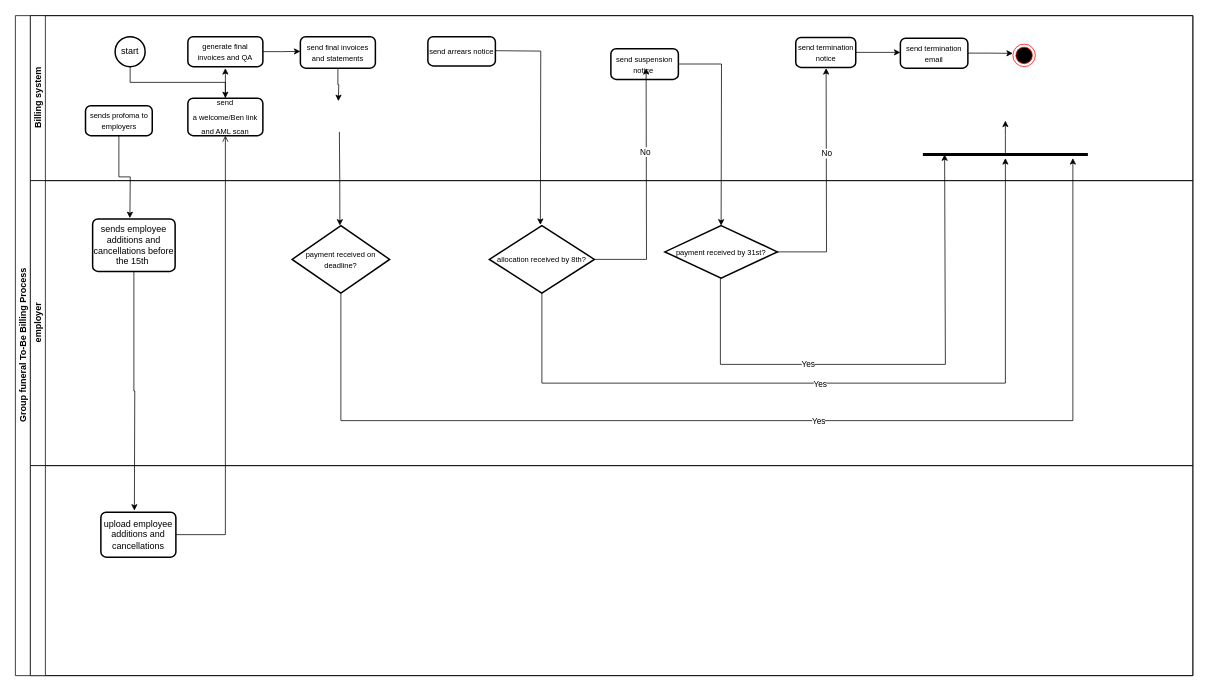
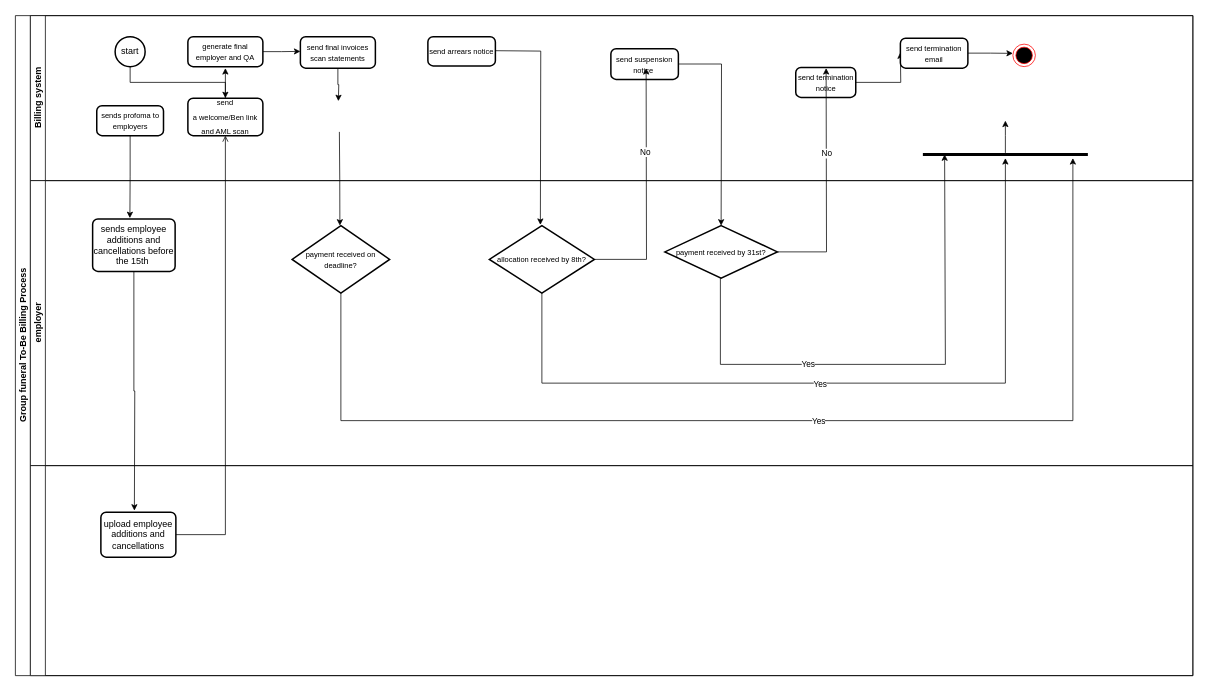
  <mxCell id="0" />
  <mxCell id="1" parent="0" />
  <mxCell id="2" value="Group funeral To-Be Billing Process" style="swimlane;html=1;childLayout=stackLayout;resizeParent=1;resizeParentMax=0;horizontal=0;startSize=20;horizontalStack=0;" parent="1" vertex="1"><mxGeometry x="20" y="20" width="1570" height="880" as="geometry" /></mxCell>
  <mxCell id="3" value="Billing system" style="swimlane;html=1;startSize=20;horizontal=0;" parent="2" vertex="1"><mxGeometry x="20" width="1550" height="220" as="geometry" /></mxCell>
  <mxCell id="4" style="edgeStyle=orthogonalEdgeStyle;rounded=0;orthogonalLoop=1;jettySize=auto;html=1;exitX=0.5;exitY=1;exitDx=0;exitDy=0;" edge="1" parent="3" source="5"><mxGeometry relative="1" as="geometry"><mxPoint x="132.667" y="270" as="targetPoint" /></mxGeometry></mxCell>
- <mxCell id="5" value="&lt;span style=&quot;font-family: Aptos, sans-serif;&quot; lang=&quot;EN-US&quot;&gt;&lt;font style=&quot;font-size: 10px;&quot;&gt;sends profoma to employers&lt;/font&gt;&lt;/span&gt;" style="rounded=1;whiteSpace=wrap;html=1;absoluteArcSize=1;arcSize=14;strokeWidth=2;" parent="3" vertex="1"><mxGeometry x="73.5" y="120" width="89" height="40" as="geometry" /></mxCell>
+ <mxCell id="5" value="&lt;span style=&quot;font-family: Aptos, sans-serif;&quot; lang=&quot;EN-US&quot;&gt;&lt;font style=&quot;font-size: 10px;&quot;&gt;sends profoma to employers&lt;/font&gt;&lt;/span&gt;" style="rounded=1;whiteSpace=wrap;html=1;absoluteArcSize=1;arcSize=14;strokeWidth=2;" parent="3" vertex="1"><mxGeometry x="88.5" y="120" width="89" height="40" as="geometry" /></mxCell>
  <mxCell id="6" style="edgeStyle=orthogonalEdgeStyle;rounded=0;orthogonalLoop=1;jettySize=auto;html=1;exitX=0.5;exitY=1;exitDx=0;exitDy=0;exitPerimeter=0;" edge="1" parent="3" source="7" target="13"><mxGeometry relative="1" as="geometry" /></mxCell>
  <mxCell id="7" value="start" style="strokeWidth=2;html=1;shape=mxgraph.flowchart.start_2;whiteSpace=wrap;" parent="3" vertex="1"><mxGeometry x="113" y="28" width="40" height="40" as="geometry" /></mxCell>
  <mxCell id="8" style="edgeStyle=orthogonalEdgeStyle;rounded=0;orthogonalLoop=1;jettySize=auto;html=1;exitX=1;exitY=0.5;exitDx=0;exitDy=0;" edge="1" parent="3" source="9"><mxGeometry relative="1" as="geometry"><mxPoint x="360" y="47.667" as="targetPoint" /></mxGeometry></mxCell>
- <mxCell id="9" value="&lt;font style=&quot;font-size: 10px;&quot;&gt;generate final invoices and QA&lt;/font&gt;" style="rounded=1;whiteSpace=wrap;html=1;absoluteArcSize=1;arcSize=14;strokeWidth=2;" parent="3" vertex="1"><mxGeometry x="210" y="28" width="100" height="40" as="geometry" /></mxCell>
+ <mxCell id="9" value="&lt;font style=&quot;font-size: 10px;&quot;&gt;generate final employer and QA&lt;/font&gt;" style="rounded=1;whiteSpace=wrap;html=1;absoluteArcSize=1;arcSize=14;strokeWidth=2;" parent="3" vertex="1"><mxGeometry x="210" y="28" width="100" height="40" as="geometry" /></mxCell>
  <mxCell id="10" style="edgeStyle=orthogonalEdgeStyle;rounded=0;orthogonalLoop=1;jettySize=auto;html=1;" edge="1" parent="3" source="11"><mxGeometry relative="1" as="geometry"><mxPoint x="410.667" y="114" as="targetPoint" /><mxPoint x="410" y="74" as="sourcePoint" /></mxGeometry></mxCell>
- <mxCell id="11" value="&lt;font style=&quot;font-size: 10px;&quot;&gt;send final invoices and statements&lt;/font&gt;" style="rounded=1;whiteSpace=wrap;html=1;absoluteArcSize=1;arcSize=14;strokeWidth=2;" parent="3" vertex="1"><mxGeometry x="360" y="28" width="100" height="42" as="geometry" /></mxCell>
+ <mxCell id="11" value="&lt;font style=&quot;font-size: 10px;&quot;&gt;send final invoices scan statements&lt;/font&gt;" style="rounded=1;whiteSpace=wrap;html=1;absoluteArcSize=1;arcSize=14;strokeWidth=2;" parent="3" vertex="1"><mxGeometry x="360" y="28" width="100" height="42" as="geometry" /></mxCell>
  <mxCell id="12" style="edgeStyle=orthogonalEdgeStyle;rounded=0;orthogonalLoop=1;jettySize=auto;html=1;exitX=0.5;exitY=0;exitDx=0;exitDy=0;" edge="1" parent="3" source="13"><mxGeometry relative="1" as="geometry"><mxPoint x="260" y="70" as="targetPoint" /></mxGeometry></mxCell>
  <mxCell id="13" value="&lt;span style=&quot;line-height: 150%; font-family: Aptos, sans-serif;&quot; lang=&quot;EN-US&quot;&gt;&lt;font style=&quot;font-size: 10px;&quot;&gt;send&lt;br/&gt;a welcome/Ben link and AML scan&lt;/font&gt;&lt;/span&gt;" style="rounded=1;whiteSpace=wrap;html=1;absoluteArcSize=1;arcSize=14;strokeWidth=2;" vertex="1" parent="3"><mxGeometry x="210" y="110" width="100" height="50" as="geometry" /></mxCell>
  <mxCell id="14" style="edgeStyle=orthogonalEdgeStyle;rounded=0;orthogonalLoop=1;jettySize=auto;html=1;exitX=0.5;exitY=1;exitDx=0;exitDy=0;" edge="1" parent="3"><mxGeometry relative="1" as="geometry"><mxPoint x="412.667" y="280" as="targetPoint" /><mxPoint x="412" y="155" as="sourcePoint" /></mxGeometry></mxCell>
  <mxCell id="15" style="edgeStyle=orthogonalEdgeStyle;rounded=0;orthogonalLoop=1;jettySize=auto;html=1;exitX=1;exitY=0.25;exitDx=0;exitDy=0;" edge="1" parent="3"><mxGeometry relative="1" as="geometry"><mxPoint x="680" y="279" as="targetPoint" /><mxPoint x="620" y="46.75" as="sourcePoint" /></mxGeometry></mxCell>
  <mxCell id="16" value="&lt;font style=&quot;font-size: 10px;&quot;&gt;send arrears notice&lt;/font&gt;" style="rounded=1;whiteSpace=wrap;html=1;absoluteArcSize=1;arcSize=14;strokeWidth=2;" parent="3" vertex="1"><mxGeometry x="530" y="28" width="90" height="39" as="geometry" /></mxCell>
  <mxCell id="17" style="edgeStyle=orthogonalEdgeStyle;rounded=0;orthogonalLoop=1;jettySize=auto;html=1;exitX=1;exitY=0.5;exitDx=0;exitDy=0;" edge="1" parent="3" source="18"><mxGeometry relative="1" as="geometry"><mxPoint x="921" y="280" as="targetPoint" /></mxGeometry></mxCell>
  <mxCell id="18" value="&lt;font style=&quot;font-size: 10px;&quot;&gt;send suspension notice&amp;nbsp;&lt;/font&gt;" style="rounded=1;whiteSpace=wrap;html=1;absoluteArcSize=1;arcSize=14;strokeWidth=2;" parent="3" vertex="1"><mxGeometry x="774" y="44" width="90" height="41" as="geometry" /></mxCell>
  <mxCell id="19" style="edgeStyle=orthogonalEdgeStyle;rounded=0;orthogonalLoop=1;jettySize=auto;html=1;exitX=1;exitY=0.5;exitDx=0;exitDy=0;" edge="1" parent="3" source="20"><mxGeometry relative="1" as="geometry"><mxPoint x="1160" y="49" as="targetPoint" /></mxGeometry></mxCell>
- <mxCell id="20" value="&lt;font style=&quot;font-size: 10px;&quot;&gt;send termination notice&lt;/font&gt;" style="rounded=1;whiteSpace=wrap;html=1;absoluteArcSize=1;arcSize=14;strokeWidth=2;" parent="3" vertex="1"><mxGeometry x="1020.5" y="29" width="80" height="40" as="geometry" /></mxCell>
+ <mxCell id="20" value="&lt;font style=&quot;font-size: 10px;&quot;&gt;send termination notice&lt;/font&gt;" style="rounded=1;whiteSpace=wrap;html=1;absoluteArcSize=1;arcSize=14;strokeWidth=2;" parent="3" vertex="1"><mxGeometry x="1020.5" y="69" width="80" height="40" as="geometry" /></mxCell>
  <mxCell id="21" style="edgeStyle=orthogonalEdgeStyle;rounded=0;orthogonalLoop=1;jettySize=auto;html=1;" edge="1" parent="3" source="22"><mxGeometry relative="1" as="geometry"><mxPoint x="1300" y="140" as="targetPoint" /></mxGeometry></mxCell>
  <mxCell id="22" value="" style="line;strokeWidth=4;html=1;perimeter=backbonePerimeter;points=[];outlineConnect=0;" vertex="1" parent="3"><mxGeometry x="1190" y="180" width="220" height="10" as="geometry" /></mxCell>
  <mxCell id="23" style="edgeStyle=orthogonalEdgeStyle;rounded=0;orthogonalLoop=1;jettySize=auto;html=1;exitX=1;exitY=0.5;exitDx=0;exitDy=0;" edge="1" parent="3" source="24"><mxGeometry relative="1" as="geometry"><mxPoint x="1310" y="50.333" as="targetPoint" /></mxGeometry></mxCell>
  <mxCell id="24" value="&lt;font style=&quot;font-size: 10px;&quot;&gt;send termination email&lt;/font&gt;" style="rounded=1;whiteSpace=wrap;html=1;absoluteArcSize=1;arcSize=14;strokeWidth=2;" parent="3" vertex="1"><mxGeometry x="1160" y="30" width="90" height="40" as="geometry" /></mxCell>
  <mxCell id="25" value="" style="ellipse;html=1;shape=endState;fillColor=#000000;strokeColor=#ff0000;" vertex="1" parent="3"><mxGeometry x="1310" y="38" width="30" height="30" as="geometry" /></mxCell>
  <mxCell id="26" value="employer" style="swimlane;html=1;startSize=20;horizontal=0;" parent="2" vertex="1"><mxGeometry x="20" y="220" width="1550" height="380" as="geometry" /></mxCell>
  <mxCell id="27" style="edgeStyle=orthogonalEdgeStyle;rounded=0;orthogonalLoop=1;jettySize=auto;html=1;exitX=0.5;exitY=1;exitDx=0;exitDy=0;" edge="1" parent="26" source="28"><mxGeometry relative="1" as="geometry"><mxPoint x="138.667" y="440" as="targetPoint" /></mxGeometry></mxCell>
  <mxCell id="28" value="sends employee&lt;br&gt;additions and &lt;br&gt;cancellations before &lt;br&gt;the 15th&amp;nbsp;" style="rounded=1;whiteSpace=wrap;html=1;absoluteArcSize=1;arcSize=14;strokeWidth=2;" vertex="1" parent="26"><mxGeometry x="83" y="51" width="110" height="70" as="geometry" /></mxCell>
  <mxCell id="29" style="edgeStyle=orthogonalEdgeStyle;rounded=0;orthogonalLoop=1;jettySize=auto;html=1;exitX=0.5;exitY=1;exitDx=0;exitDy=0;exitPerimeter=0;" edge="1" parent="26" source="31"><mxGeometry relative="1" as="geometry"><mxPoint x="1390" y="-30" as="targetPoint" /><mxPoint x="414" y="190" as="sourcePoint" /><Array as="points"><mxPoint x="414" y="320" /><mxPoint x="1390" y="320" /></Array></mxGeometry></mxCell>
  <mxCell id="30" value="Yes" style="edgeLabel;html=1;align=center;verticalAlign=middle;resizable=0;points=[];" vertex="1" connectable="0" parent="29"><mxGeometry x="0.078" relative="1" as="geometry"><mxPoint as="offset" /></mxGeometry></mxCell>
  <mxCell id="31" value="&lt;font style=&quot;font-size: 10px;&quot;&gt;payment received on deadline?&lt;/font&gt;" style="strokeWidth=2;html=1;shape=mxgraph.flowchart.decision;whiteSpace=wrap;" parent="26" vertex="1"><mxGeometry x="349" y="60" width="130" height="90" as="geometry" /></mxCell>
  <mxCell id="32" style="edgeStyle=orthogonalEdgeStyle;rounded=0;orthogonalLoop=1;jettySize=auto;html=1;exitX=1;exitY=0.5;exitDx=0;exitDy=0;exitPerimeter=0;" edge="1" parent="26" source="36"><mxGeometry relative="1" as="geometry"><mxPoint x="821" y="-150" as="targetPoint" /><mxPoint x="713" y="105" as="sourcePoint" /></mxGeometry></mxCell>
  <mxCell id="33" value="No" style="edgeLabel;html=1;align=center;verticalAlign=middle;resizable=0;points=[];" vertex="1" connectable="0" parent="32"><mxGeometry x="0.315" y="2" relative="1" as="geometry"><mxPoint as="offset" /></mxGeometry></mxCell>
  <mxCell id="34" style="edgeStyle=orthogonalEdgeStyle;rounded=0;orthogonalLoop=1;jettySize=auto;html=1;exitX=0.5;exitY=1;exitDx=0;exitDy=0;exitPerimeter=0;" edge="1" parent="26" source="36"><mxGeometry relative="1" as="geometry"><mxPoint x="1300" y="-30" as="targetPoint" /><mxPoint x="682" y="220" as="sourcePoint" /><Array as="points"><mxPoint x="682" y="270" /><mxPoint x="1300" y="270" /></Array></mxGeometry></mxCell>
  <mxCell id="35" value="Yes" style="edgeLabel;html=1;align=center;verticalAlign=middle;resizable=0;points=[];" vertex="1" connectable="0" parent="34"><mxGeometry x="-0.055" y="-1" relative="1" as="geometry"><mxPoint as="offset" /></mxGeometry></mxCell>
  <mxCell id="36" value="&lt;font style=&quot;font-size: 10px;&quot;&gt;allocation received by 8th?&lt;/font&gt;" style="strokeWidth=2;html=1;shape=mxgraph.flowchart.decision;whiteSpace=wrap;" parent="26" vertex="1"><mxGeometry x="612" y="60" width="140" height="90" as="geometry" /></mxCell>
  <mxCell id="37" style="edgeStyle=orthogonalEdgeStyle;rounded=0;orthogonalLoop=1;jettySize=auto;html=1;exitX=1;exitY=0.5;exitDx=0;exitDy=0;exitPerimeter=0;" edge="1" parent="26" source="41"><mxGeometry relative="1" as="geometry"><mxPoint x="1061" y="-150" as="targetPoint" /></mxGeometry></mxCell>
  <mxCell id="38" value="No" style="edgeLabel;html=1;align=center;verticalAlign=middle;resizable=0;points=[];" vertex="1" connectable="0" parent="37"><mxGeometry x="0.272" relative="1" as="geometry"><mxPoint as="offset" /></mxGeometry></mxCell>
  <mxCell id="39" style="edgeStyle=orthogonalEdgeStyle;rounded=0;orthogonalLoop=1;jettySize=auto;html=1;exitX=0.5;exitY=1;exitDx=0;exitDy=0;exitPerimeter=0;" edge="1" parent="26" source="41"><mxGeometry relative="1" as="geometry"><mxPoint x="1219" y="-35.03" as="targetPoint" /><mxPoint x="920" y="174.97" as="sourcePoint" /><Array as="points"><mxPoint x="920" y="245" /><mxPoint x="1220" y="245" /><mxPoint x="1220" y="-35" /></Array></mxGeometry></mxCell>
  <mxCell id="40" value="Yes" style="edgeLabel;html=1;align=center;verticalAlign=middle;resizable=0;points=[];" vertex="1" connectable="0" parent="39"><mxGeometry x="-0.33" y="1" relative="1" as="geometry"><mxPoint x="-1" as="offset" /></mxGeometry></mxCell>
  <mxCell id="41" value="&lt;font style=&quot;font-size: 10px;&quot;&gt;payment received by 31st?&lt;/font&gt;" style="strokeWidth=2;html=1;shape=mxgraph.flowchart.decision;whiteSpace=wrap;" parent="26" vertex="1"><mxGeometry x="846" y="60" width="150" height="70" as="geometry" /></mxCell>
  <mxCell id="42" value="" style="swimlane;html=1;startSize=20;horizontal=0;" parent="2" vertex="1"><mxGeometry x="20" y="600" width="1550" height="280" as="geometry" /></mxCell>
  <mxCell id="43" value="upload employee additions and cancellations" style="rounded=1;whiteSpace=wrap;html=1;absoluteArcSize=1;arcSize=14;strokeWidth=2;" vertex="1" parent="42"><mxGeometry x="94" y="62" width="100" height="60" as="geometry" /></mxCell>
  <mxCell id="44" style="edgeStyle=orthogonalEdgeStyle;rounded=0;orthogonalLoop=1;jettySize=auto;html=1;exitX=1;exitY=0.5;exitDx=0;exitDy=0;endArrow=open;" edge="1" parent="2" source="43" target="13"><mxGeometry relative="1" as="geometry"><mxPoint x="280" y="160" as="targetPoint" /></mxGeometry></mxCell>
